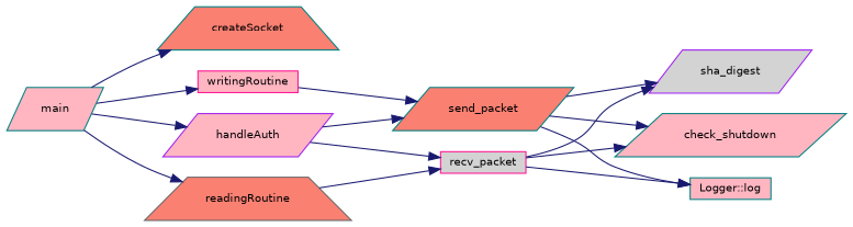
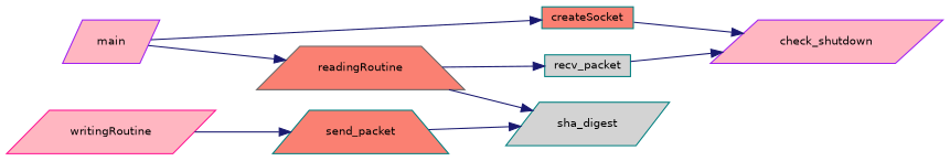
  digraph {
    rankdir=LR
    node [color=teal fillcolor=lightpink fontname=Helvetica fontsize=10 shape=parallelogram style=filled]
    edge [color=midnightblue fontname=Helvetica fontsize=10 labelfontname=Helvetica labelfontsize=10 style=solid]
-   n1 [fontcolor=black height=0.2 label=main width=0.4]
-   n2 [fillcolor=salmon height=0.2 label=createSocket shape=trapezium width=0.4]
-   n3 [color=purple height=0.2 label=handleAuth width=0.4]
+   n1 [color=purple fontcolor=black height=0.2 label=main width=0.4]
+   n2 [fillcolor=salmon height=0.2 label=createSocket shape=box width=0.4]
    n4 [color=gray40 fillcolor=salmon height=0.2 label=readingRoutine shape=trapezium width=0.4]
-   n5 [color=deeppink height=0.2 label=writingRoutine shape=box width=0.4]
-   n6 [fillcolor=salmon height=0.2 label=send_packet width=0.4]
-   n7 [color=deeppink fillcolor=lightgrey height=0.2 label=recv_packet shape=box width=0.4]
-   n8 [color=purple fillcolor=lightgrey height=0.2 label=sha_digest width=0.4]
-   n9 [height=0.2 label=check_shutdown width=0.4]
-   n10 [height=0.2 label="Logger::log" shape=box width=0.4]
+   n5 [color=deeppink height=0.2 label=writingRoutine width=0.4]
+   n6 [fillcolor=salmon height=0.2 label=send_packet shape=trapezium width=0.4]
+   n7 [fillcolor=lightgrey height=0.2 label=recv_packet shape=box width=0.4]
+   n8 [fillcolor=lightgrey height=0.2 label=sha_digest width=0.4]
+   n9 [color=purple height=0.2 label=check_shutdown width=0.4]
    n1 -> n2
-   n1 -> n3
    n1 -> n4
-   n1 -> n5
-   n3 -> n6
-   n3 -> n7
    n4 -> n7
    n5 -> n6
    n6 -> n8
-   n6 -> n9
-   n6 -> n10
-   n7 -> n8
+   n2 -> n9
+   n4 -> n8
    n7 -> n9
-   n7 -> n10
  }
